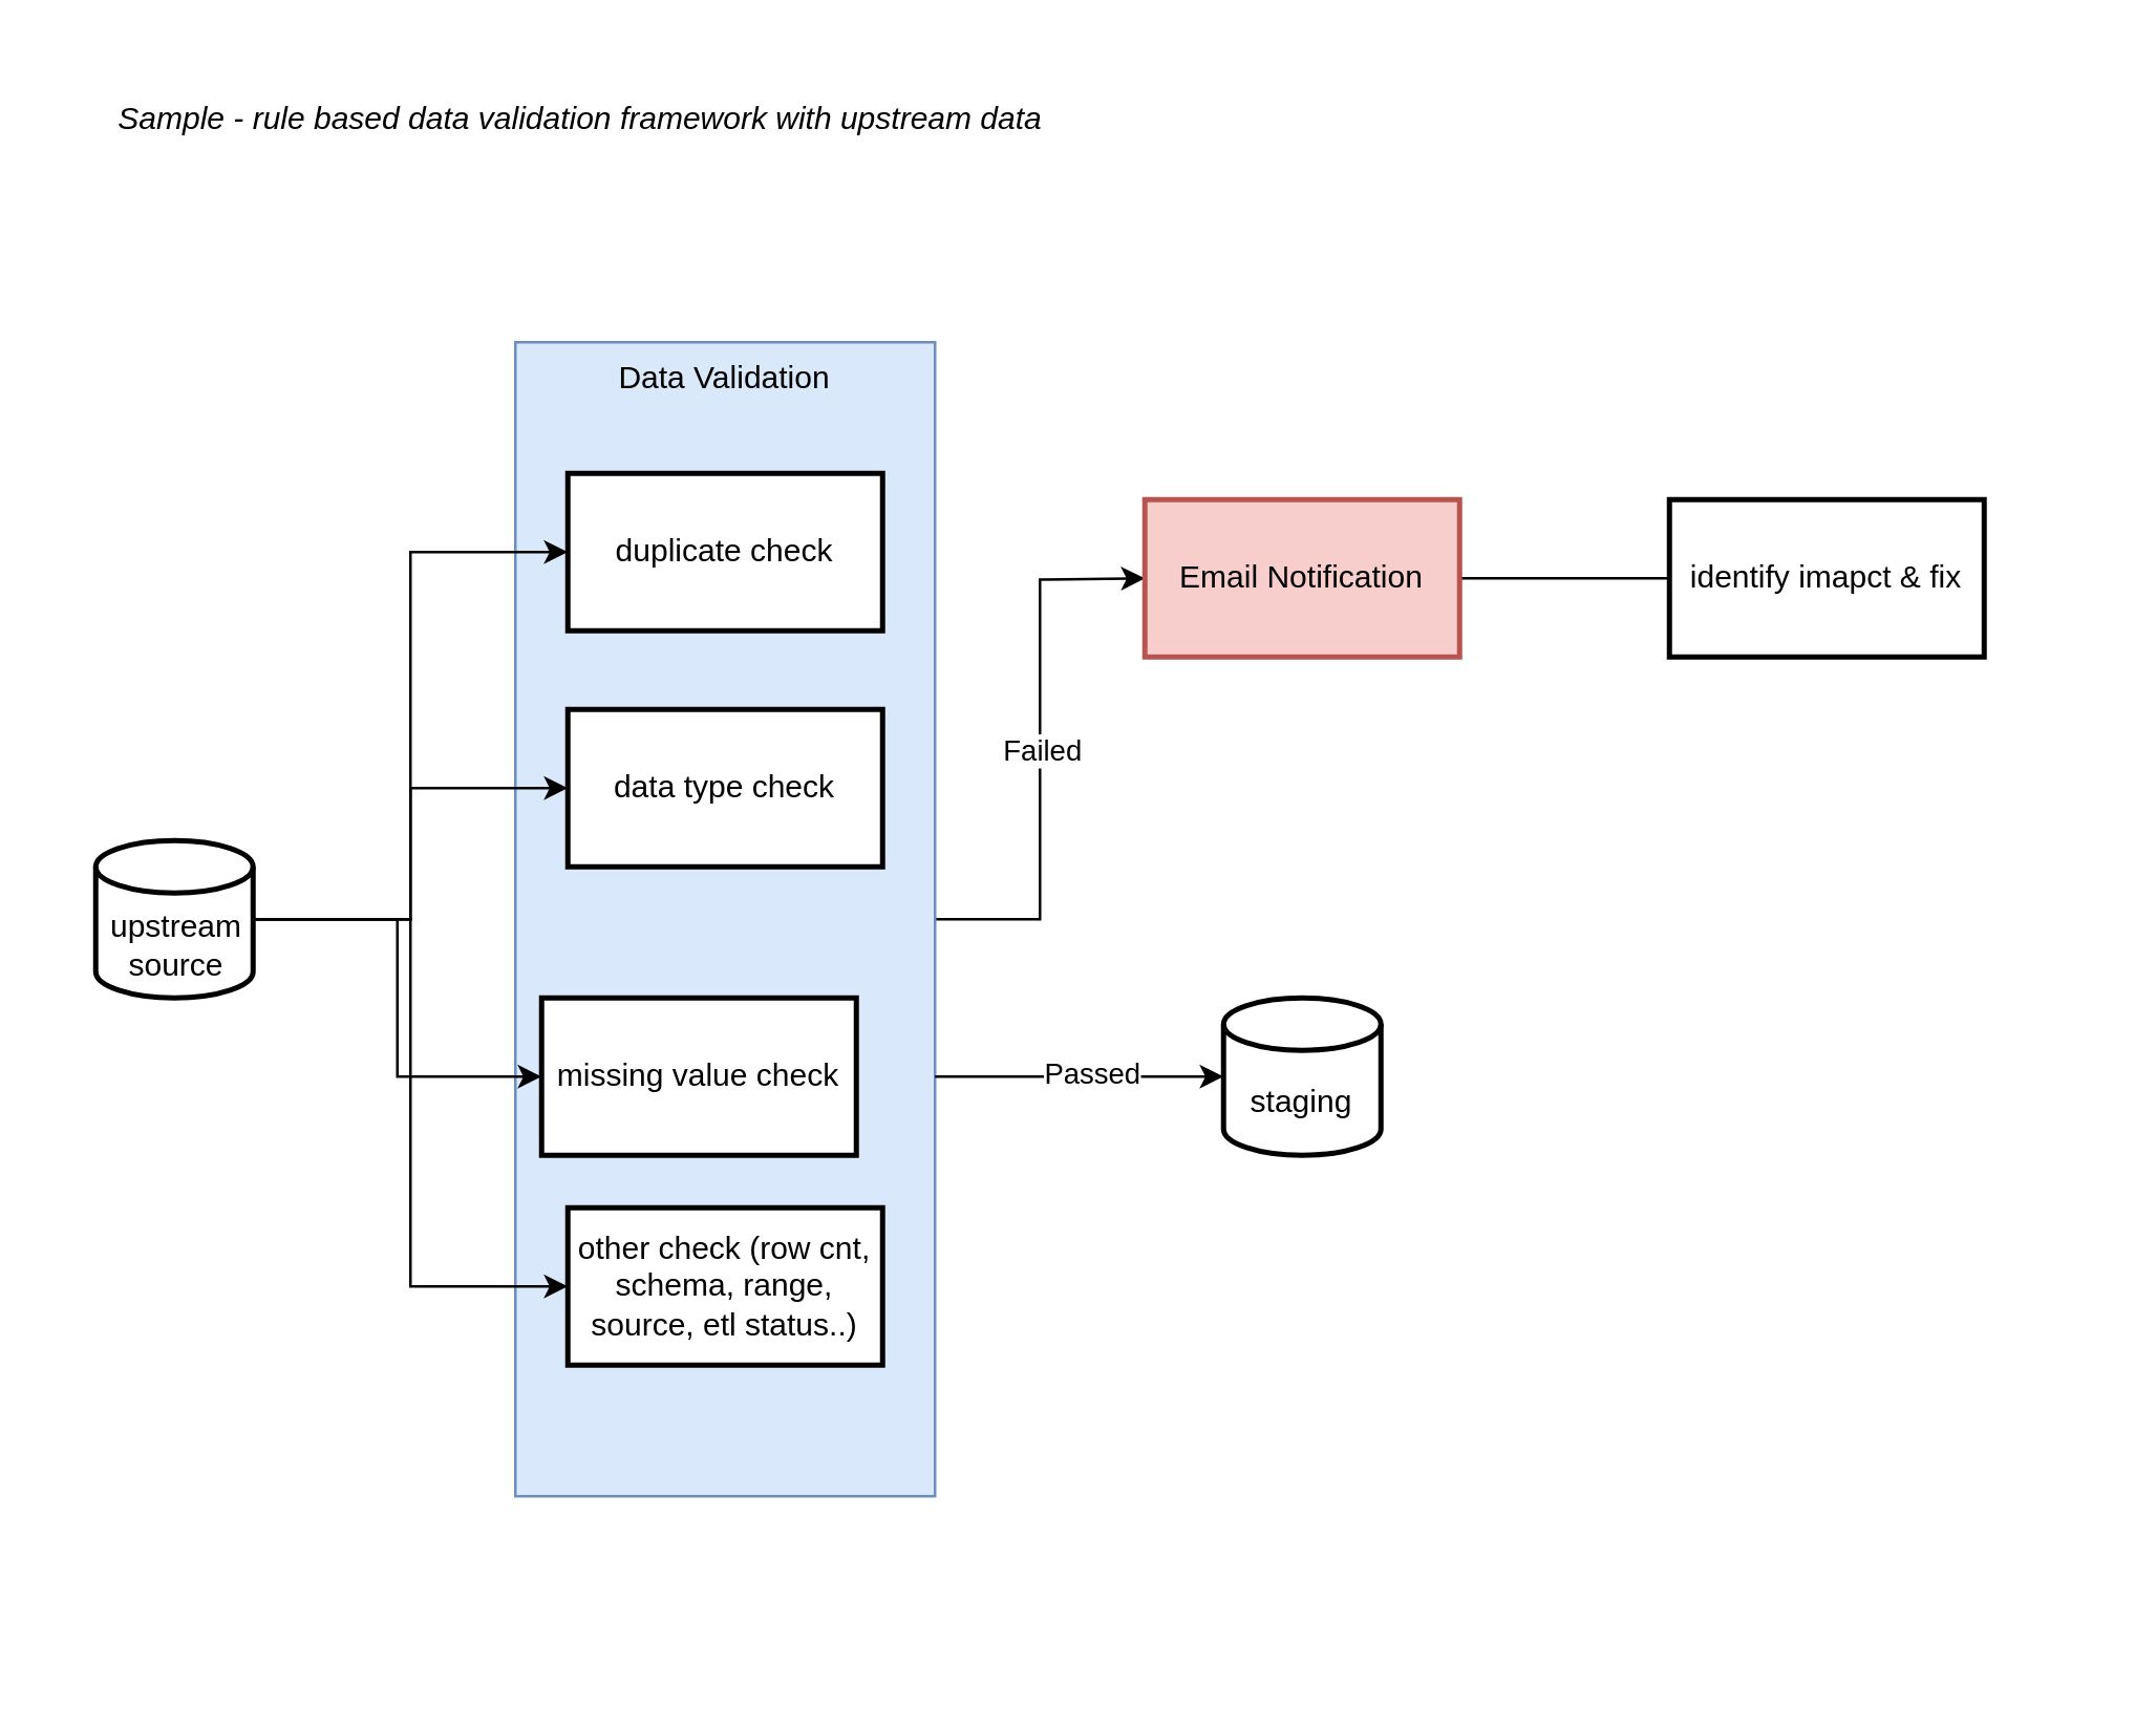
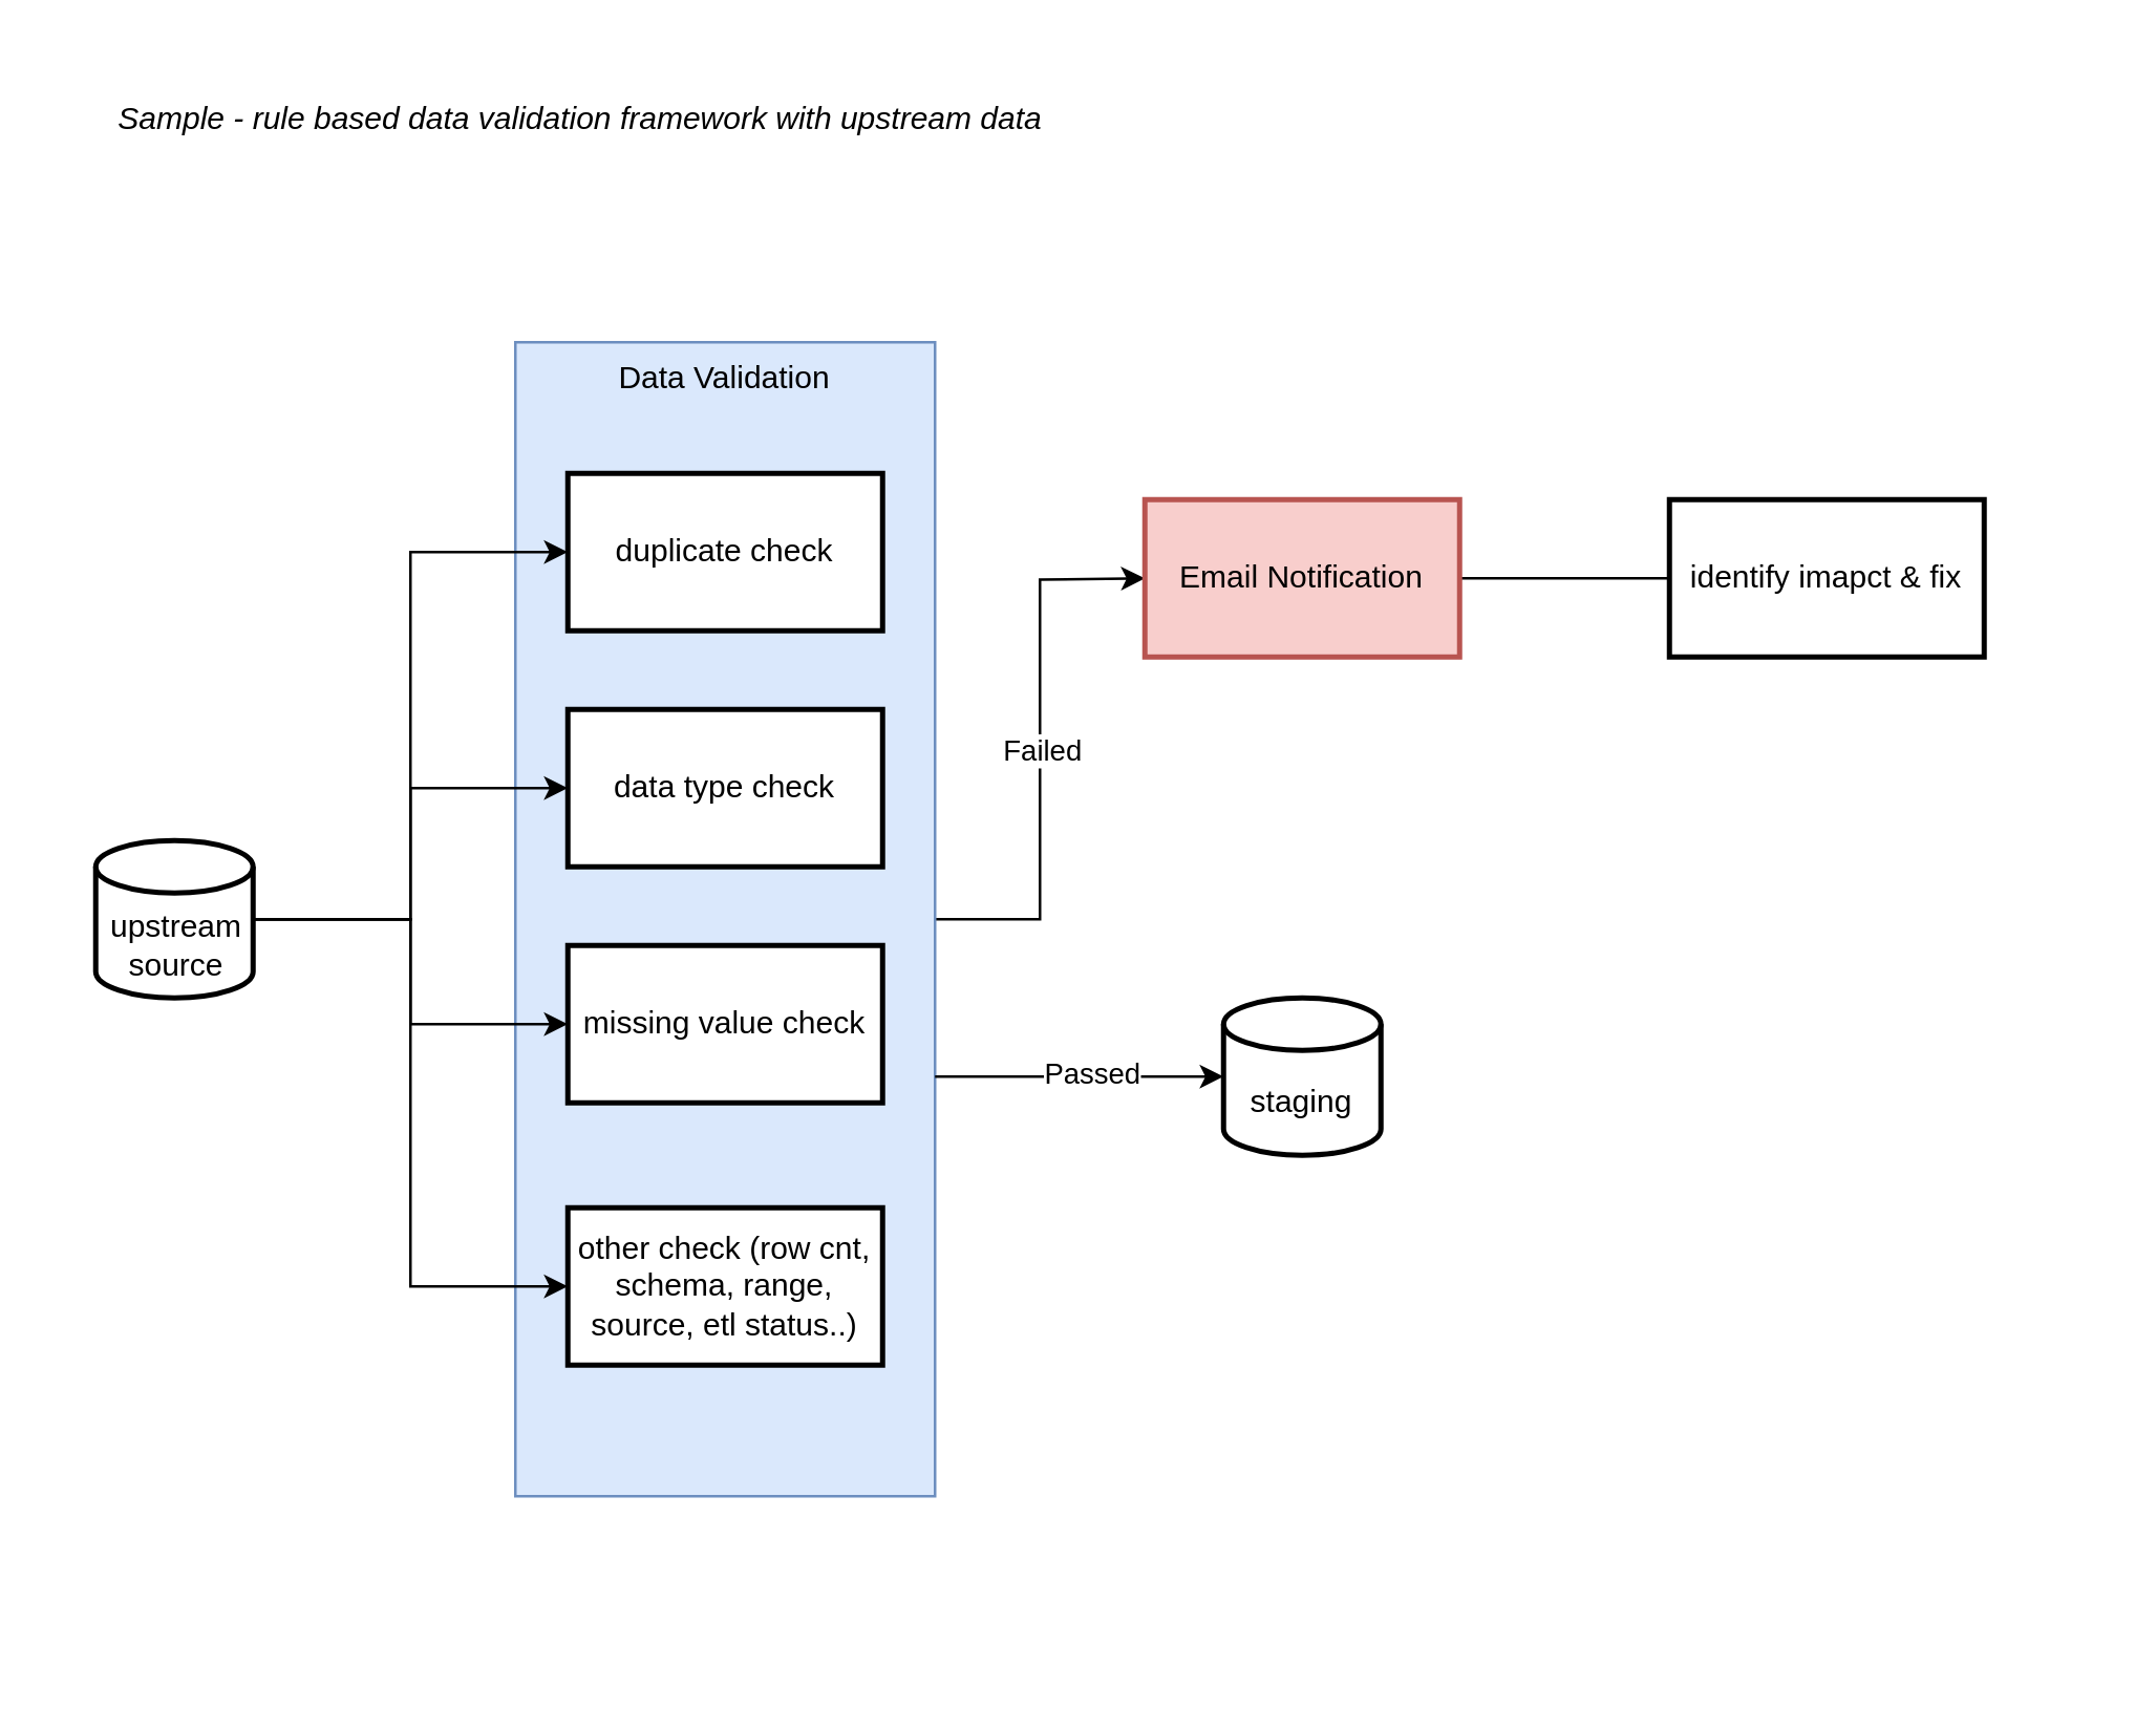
  <mxCell id="0" />
  <mxCell id="1" parent="0" />
  <mxCell id="2" value="" style="rounded=0;whiteSpace=wrap;html=1;strokeColor=none;" vertex="1" parent="1"><mxGeometry x="20" y="20" width="780" height="610" as="geometry" /></mxCell>
  <mxCell id="3" style="edgeStyle=orthogonalEdgeStyle;rounded=0;orthogonalLoop=1;jettySize=auto;html=1;" edge="1" parent="1" source="5"><mxGeometry relative="1" as="geometry"><mxPoint x="436" y="220" as="targetPoint" /></mxGeometry></mxCell>
  <mxCell id="4" value="Failed" style="edgeLabel;html=1;align=center;verticalAlign=middle;resizable=0;points=[];" vertex="1" connectable="0" parent="3"><mxGeometry x="0.007" relative="1" as="geometry"><mxPoint as="offset" /></mxGeometry></mxCell>
  <mxCell id="5" value="Data Validation" style="rounded=0;whiteSpace=wrap;html=1;verticalAlign=top;fillColor=#dae8fc;strokeColor=#6c8ebf;" vertex="1" parent="1"><mxGeometry x="196" y="130" width="160" height="440" as="geometry" /></mxCell>
  <mxCell id="6" value="" style="edgeStyle=elbowEdgeStyle;rounded=0;orthogonalLoop=1;jettySize=auto;html=1;" edge="1" parent="1" source="10" target="11"><mxGeometry relative="1" as="geometry" /></mxCell>
  <mxCell id="7" style="edgeStyle=orthogonalEdgeStyle;rounded=0;orthogonalLoop=1;jettySize=auto;html=1;entryX=0;entryY=0.5;entryDx=0;entryDy=0;" edge="1" parent="1" source="10" target="12"><mxGeometry relative="1" as="geometry" /></mxCell>
  <mxCell id="8" style="edgeStyle=orthogonalEdgeStyle;rounded=0;orthogonalLoop=1;jettySize=auto;html=1;entryX=0;entryY=0.5;entryDx=0;entryDy=0;" edge="1" parent="1" source="10" target="13"><mxGeometry relative="1" as="geometry" /></mxCell>
  <mxCell id="9" style="edgeStyle=orthogonalEdgeStyle;rounded=0;orthogonalLoop=1;jettySize=auto;html=1;entryX=0;entryY=0.5;entryDx=0;entryDy=0;" edge="1" parent="1" source="10" target="14"><mxGeometry relative="1" as="geometry" /></mxCell>
  <mxCell id="10" value="" style="strokeWidth=2;html=1;shape=mxgraph.flowchart.database;whiteSpace=wrap;" vertex="1" parent="1"><mxGeometry x="36" y="320" width="60" height="60" as="geometry" /></mxCell>
  <mxCell id="11" value="duplicate check" style="whiteSpace=wrap;html=1;strokeWidth=2;" vertex="1" parent="1"><mxGeometry x="216" y="180" width="120" height="60" as="geometry" /></mxCell>
  <mxCell id="12" value="data type check" style="whiteSpace=wrap;html=1;strokeWidth=2;" vertex="1" parent="1"><mxGeometry x="216" y="270" width="120" height="60" as="geometry" /></mxCell>
- <mxCell id="13" value="missing value check" style="whiteSpace=wrap;html=1;strokeWidth=2;" vertex="1" parent="1"><mxGeometry x="206" y="380" width="120" height="60" as="geometry" /></mxCell>
+ <mxCell id="13" value="missing value check" style="whiteSpace=wrap;html=1;strokeWidth=2;" vertex="1" parent="1"><mxGeometry x="216" y="360" width="120" height="60" as="geometry" /></mxCell>
  <mxCell id="14" value="other check (row cnt, schema, range, source, etl status..)" style="whiteSpace=wrap;html=1;strokeWidth=2;" vertex="1" parent="1"><mxGeometry x="216" y="460" width="120" height="60" as="geometry" /></mxCell>
  <mxCell id="15" value="upstream source" style="text;html=1;align=center;verticalAlign=middle;whiteSpace=wrap;rounded=0;" vertex="1" parent="1"><mxGeometry x="42" y="350" width="50" height="20" as="geometry" /></mxCell>
  <mxCell id="16" value="" style="strokeWidth=2;html=1;shape=mxgraph.flowchart.database;whiteSpace=wrap;" vertex="1" parent="1"><mxGeometry x="466" y="380" width="60" height="60" as="geometry" /></mxCell>
  <mxCell id="17" value="staging" style="text;html=1;align=center;verticalAlign=middle;whiteSpace=wrap;rounded=0;" vertex="1" parent="1"><mxGeometry x="471" y="410" width="50" height="20" as="geometry" /></mxCell>
  <mxCell id="18" value="" style="edgeStyle=orthogonalEdgeStyle;rounded=0;orthogonalLoop=1;jettySize=auto;html=1;endArrow=none;" edge="1" parent="1" source="19" target="20"><mxGeometry relative="1" as="geometry" /></mxCell>
  <mxCell id="19" value="Email Notification" style="whiteSpace=wrap;html=1;strokeWidth=2;fillColor=#f8cecc;strokeColor=#b85450;" vertex="1" parent="1"><mxGeometry x="436" y="190" width="120" height="60" as="geometry" /></mxCell>
  <mxCell id="20" value="identify imapct &amp;amp; fix" style="whiteSpace=wrap;html=1;strokeWidth=2;" vertex="1" parent="1"><mxGeometry x="636" y="190" width="120" height="60" as="geometry" /></mxCell>
  <mxCell id="21" style="edgeStyle=elbowEdgeStyle;rounded=0;orthogonalLoop=1;jettySize=auto;html=1;entryX=0;entryY=0.5;entryDx=0;entryDy=0;entryPerimeter=0;elbow=vertical;" edge="1" parent="1" source="5" target="16"><mxGeometry relative="1" as="geometry" /></mxCell>
  <mxCell id="22" value="Passed" style="edgeLabel;html=1;align=center;verticalAlign=middle;resizable=0;points=[];" vertex="1" connectable="0" parent="21"><mxGeometry x="0.074" y="2" relative="1" as="geometry"><mxPoint as="offset" /></mxGeometry></mxCell>
  <mxCell id="23" value="Sample - rule based data validation framework with upstream data" style="text;html=1;align=center;verticalAlign=middle;whiteSpace=wrap;rounded=0;fontStyle=2" vertex="1" parent="1"><mxGeometry x="36" y="30" width="370" height="30" as="geometry" /></mxCell>
